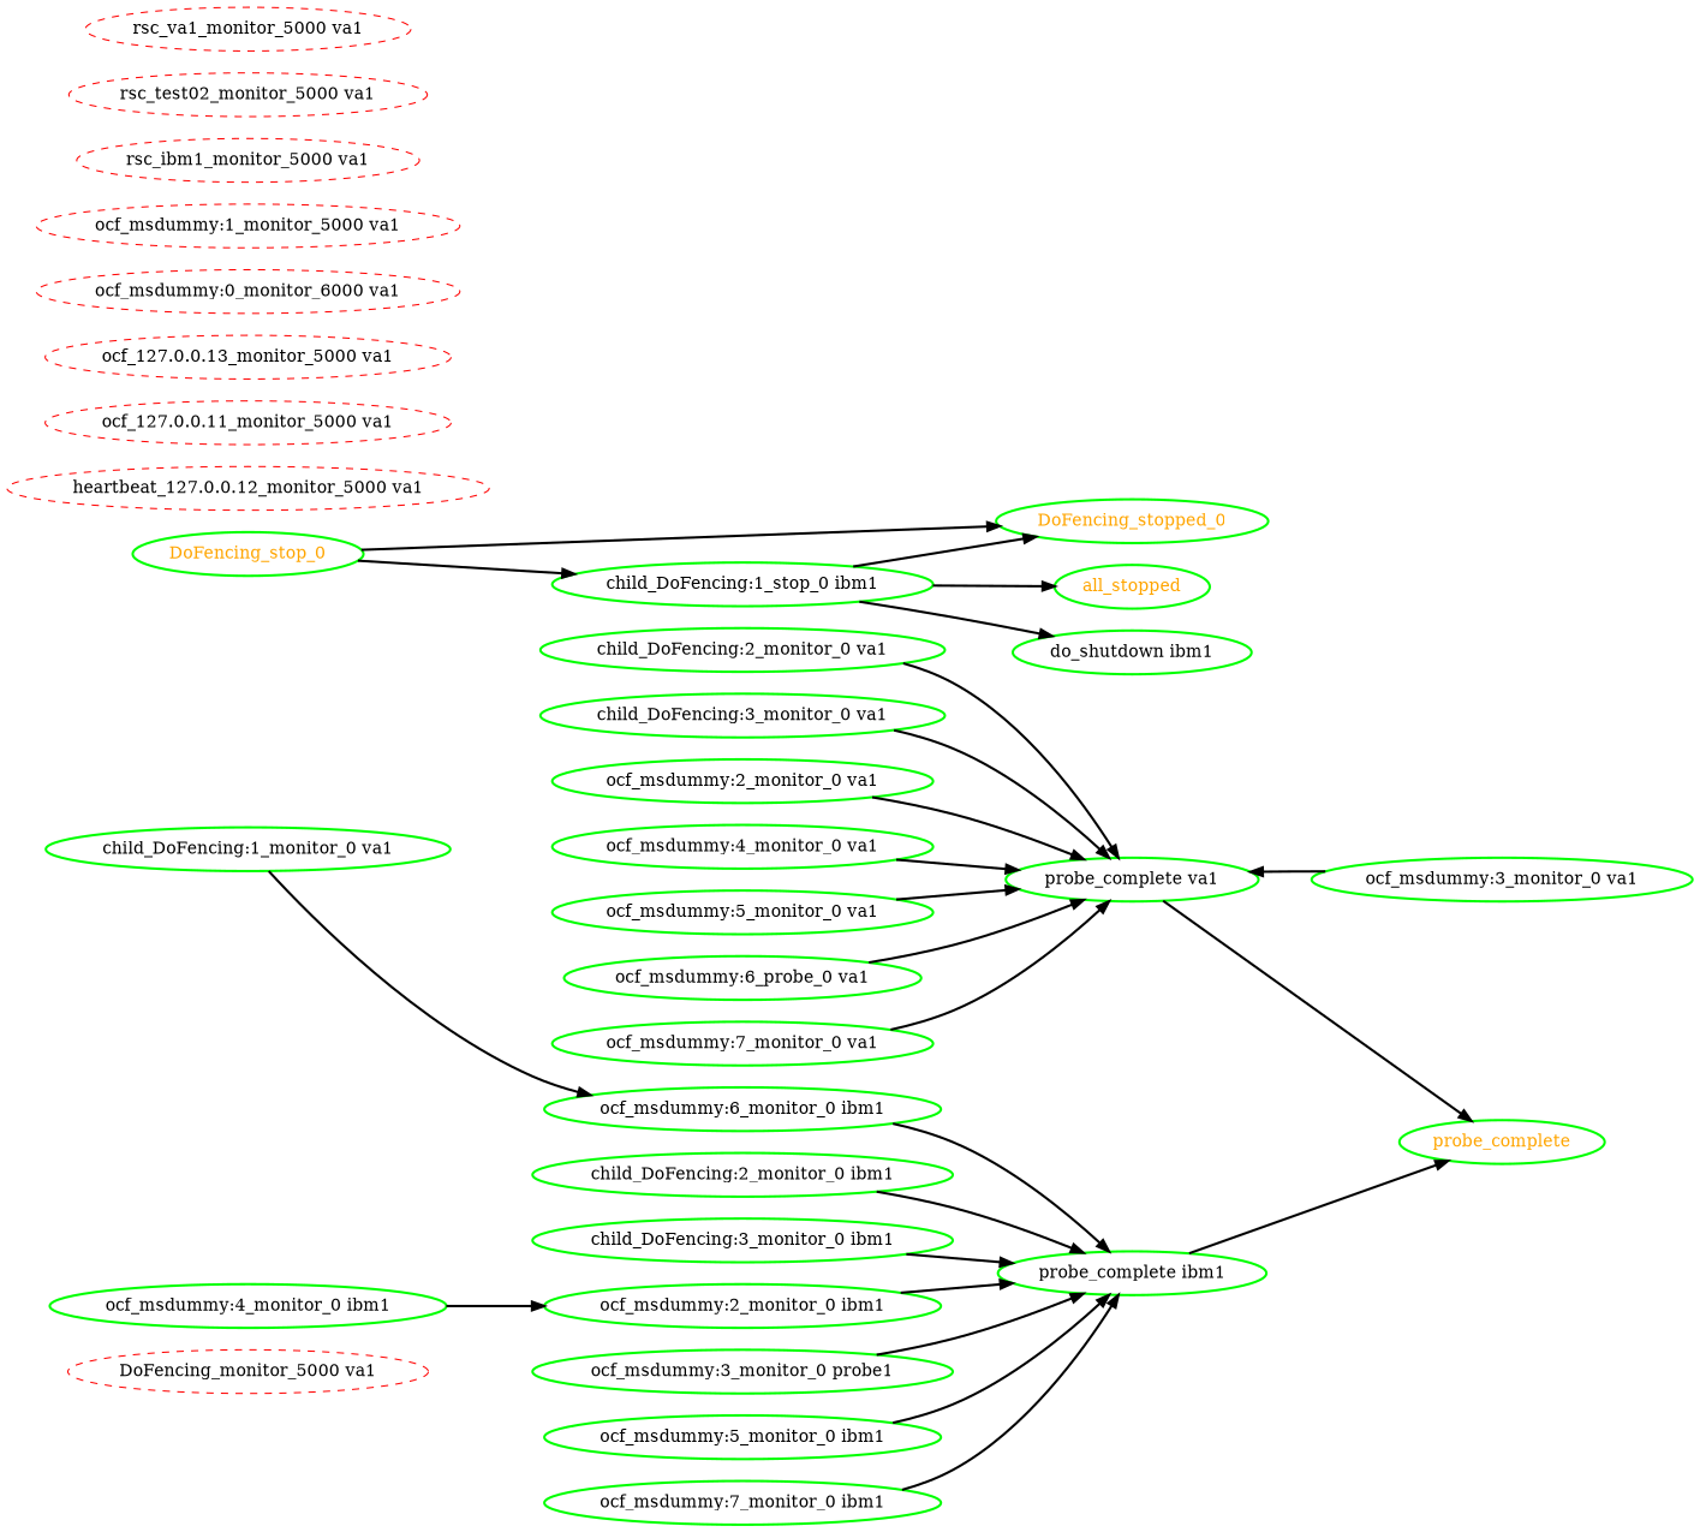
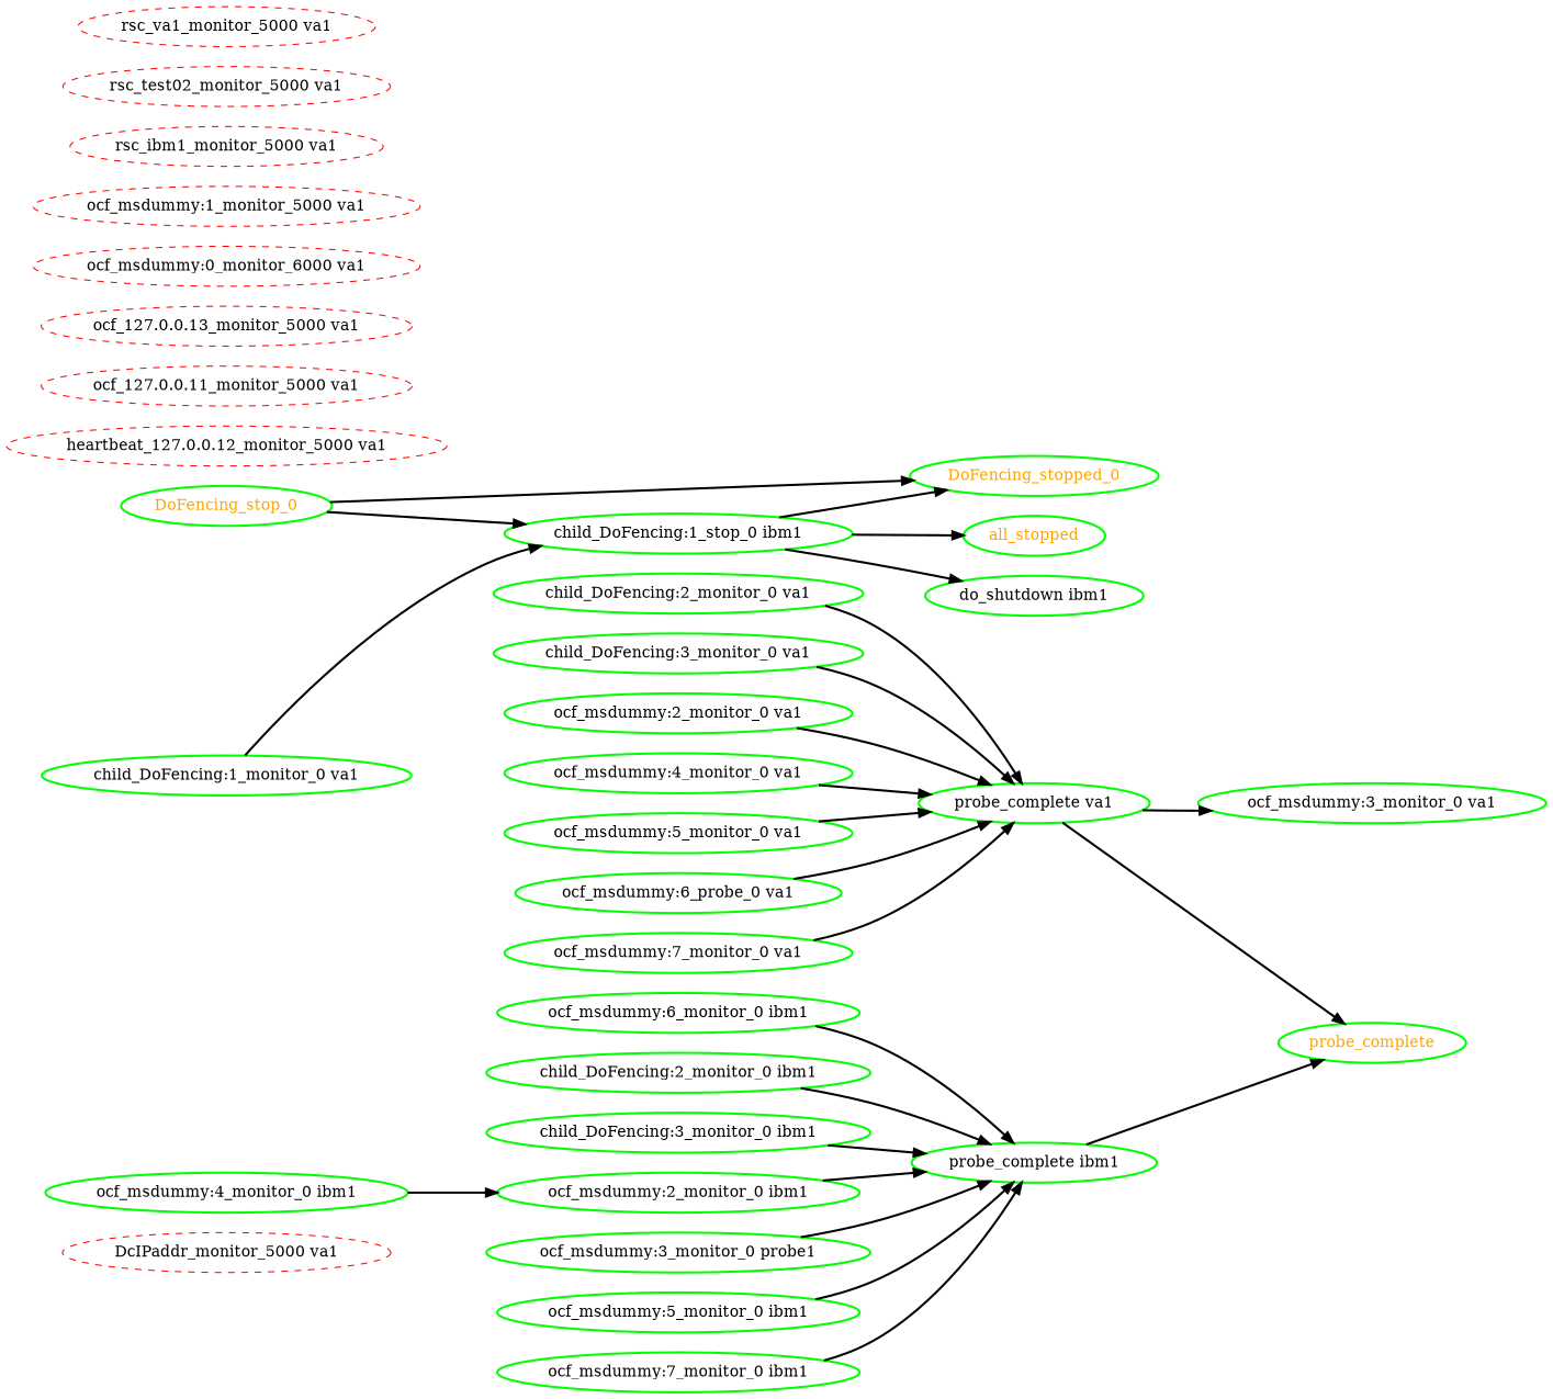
  digraph {
    rankdir=LR
    node [color=green fontcolor=black style=bold]
    edge [style=bold]
-   "DcIPaddr_monitor_5000 va1" [color=red style=dashed label="DoFencing_monitor_5000 va1"]
+   "DcIPaddr_monitor_5000 va1" [color=red style=dashed]
    DoFencing_stop_0 [fontcolor=orange]
    DoFencing_stopped_0 [fontcolor=orange]
    "child_DoFencing:1_stop_0 ibm1"
    all_stopped [fontcolor=orange]
    "do_shutdown ibm1"
    "child_DoFencing:1_monitor_0 va1"
    probe_complete [fontcolor=orange]
    "probe_complete va1"
    "child_DoFencing:2_monitor_0 ibm1"
    "probe_complete ibm1"
    "child_DoFencing:2_monitor_0 va1"
    "child_DoFencing:3_monitor_0 ibm1"
    "child_DoFencing:3_monitor_0 va1"
    "heartbeat_127.0.0.12_monitor_5000 va1" [color=red style=dashed]
    "ocf_127.0.0.11_monitor_5000 va1" [color=red style=dashed]
    "ocf_127.0.0.13_monitor_5000 va1" [color=red style=dashed]
    "ocf_msdummy:0_monitor_6000 va1" [color=red style=dashed]
    "ocf_msdummy:1_monitor_5000 va1" [color=red style=dashed]
    "ocf_msdummy:2_monitor_0 ibm1"
    "ocf_msdummy:2_monitor_0 va1"
    n22 [label="ocf_msdummy:3_monitor_0 probe1"]
    "ocf_msdummy:3_monitor_0 va1"
    "ocf_msdummy:4_monitor_0 ibm1"
    "ocf_msdummy:4_monitor_0 va1"
    "ocf_msdummy:5_monitor_0 ibm1"
    "ocf_msdummy:5_monitor_0 va1"
    "ocf_msdummy:6_monitor_0 ibm1"
    n29 [label="ocf_msdummy:6_probe_0 va1"]
    "ocf_msdummy:7_monitor_0 ibm1"
    "ocf_msdummy:7_monitor_0 va1"
    "rsc_ibm1_monitor_5000 va1" [color=red style=dashed]
    "rsc_test02_monitor_5000 va1" [color=red style=dashed]
    "rsc_va1_monitor_5000 va1" [color=red style=dashed]
    DoFencing_stop_0 -> DoFencing_stopped_0
    DoFencing_stop_0 -> "child_DoFencing:1_stop_0 ibm1"
    "child_DoFencing:1_stop_0 ibm1" -> DoFencing_stopped_0
    "child_DoFencing:1_stop_0 ibm1" -> all_stopped
    "child_DoFencing:1_stop_0 ibm1" -> "do_shutdown ibm1"
-   "child_DoFencing:1_monitor_0 va1" -> "ocf_msdummy:6_monitor_0 ibm1"
+   "child_DoFencing:1_monitor_0 va1" -> "child_DoFencing:1_stop_0 ibm1"
    "probe_complete va1" -> probe_complete
    "child_DoFencing:2_monitor_0 ibm1" -> "probe_complete ibm1"
    "probe_complete ibm1" -> probe_complete
    "child_DoFencing:2_monitor_0 va1" -> "probe_complete va1"
    "child_DoFencing:3_monitor_0 ibm1" -> "probe_complete ibm1"
    "child_DoFencing:3_monitor_0 va1" -> "probe_complete va1"
    "ocf_msdummy:2_monitor_0 ibm1" -> "probe_complete ibm1"
    "ocf_msdummy:2_monitor_0 va1" -> "probe_complete va1"
    n22 -> "probe_complete ibm1"
-   "ocf_msdummy:3_monitor_0 va1" -> "probe_complete va1"
+   "probe_complete va1" -> "ocf_msdummy:3_monitor_0 va1"
    "ocf_msdummy:4_monitor_0 ibm1" -> "ocf_msdummy:2_monitor_0 ibm1"
    "ocf_msdummy:4_monitor_0 va1" -> "probe_complete va1"
    "ocf_msdummy:5_monitor_0 ibm1" -> "probe_complete ibm1"
    "ocf_msdummy:5_monitor_0 va1" -> "probe_complete va1"
    "ocf_msdummy:6_monitor_0 ibm1" -> "probe_complete ibm1"
    n29 -> "probe_complete va1"
    "ocf_msdummy:7_monitor_0 ibm1" -> "probe_complete ibm1"
    "ocf_msdummy:7_monitor_0 va1" -> "probe_complete va1"
  }
